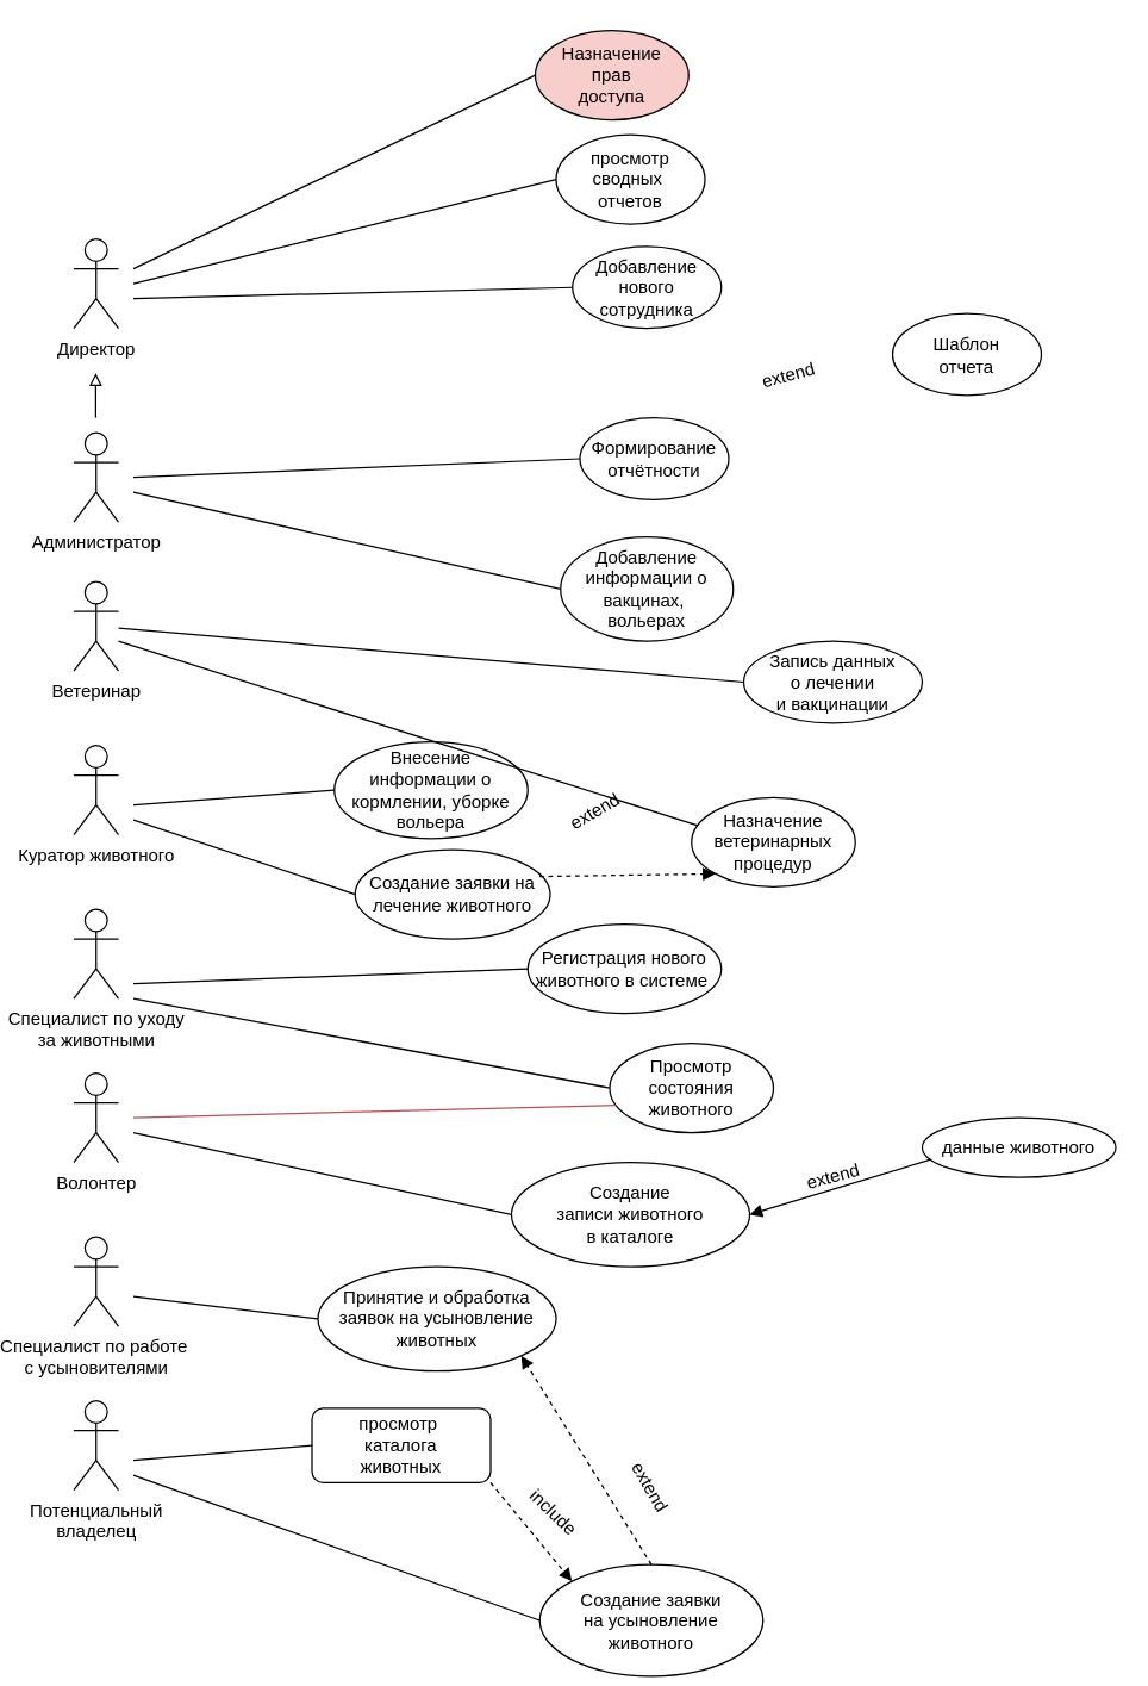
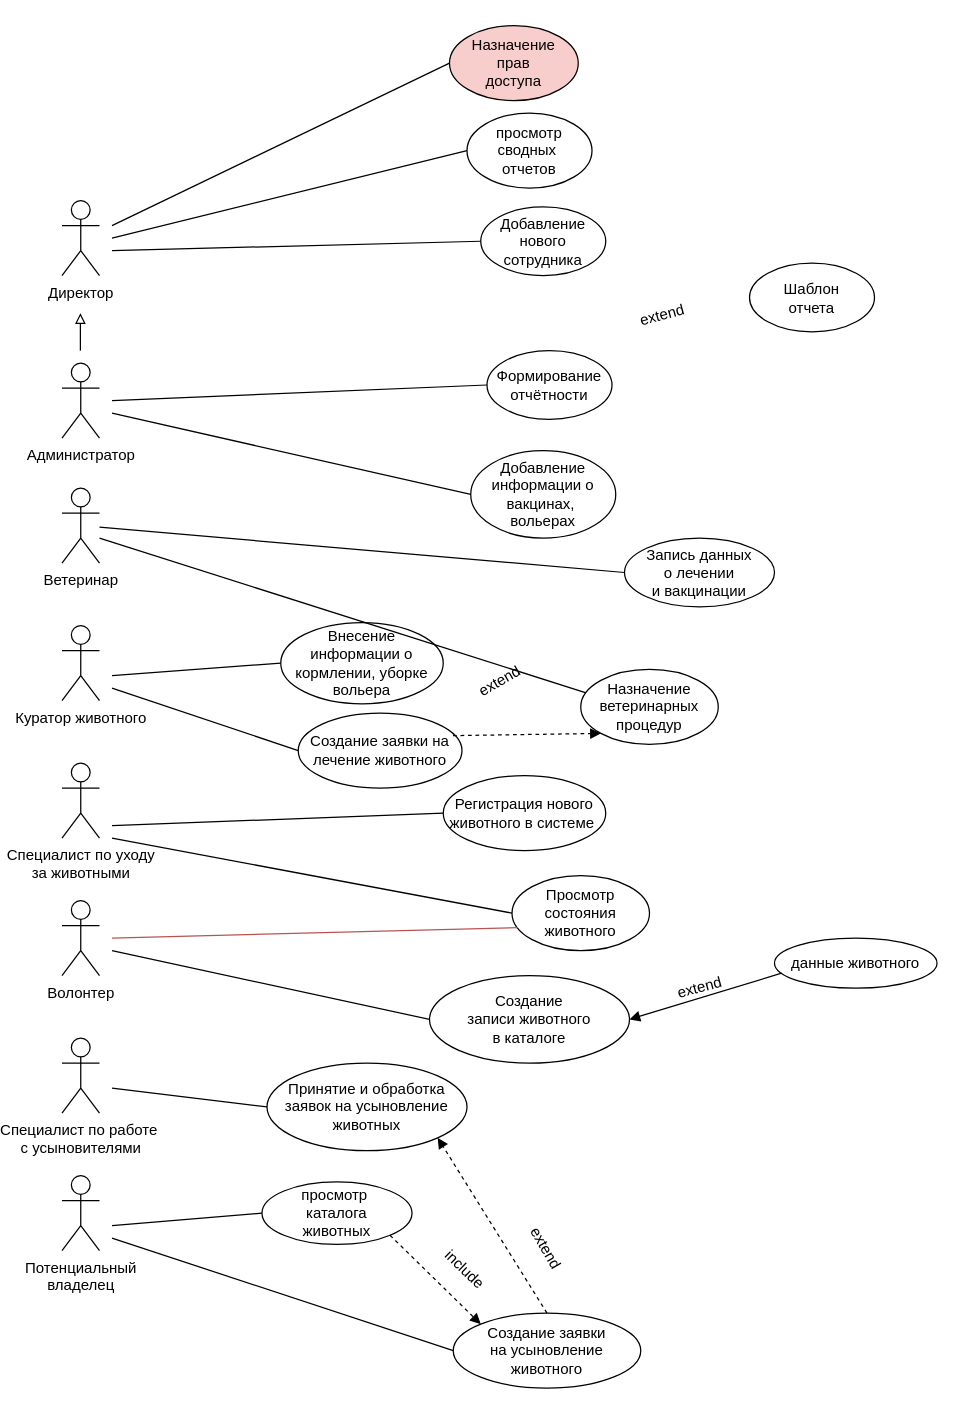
  <mxCell id="0" />
  <mxCell id="1" parent="0" />
  <mxCell id="2" value="Директор" style="shape=umlActor;verticalLabelPosition=bottom;verticalAlign=top;html=1;outlineConnect=0;" parent="1" vertex="1"><mxGeometry x="20" width="30" height="60" as="geometry" y="160" /></mxCell>
  <mxCell id="3" value="Администратор" style="shape=umlActor;verticalLabelPosition=bottom;verticalAlign=top;html=1;outlineConnect=0;" parent="1" vertex="1"><mxGeometry x="20" y="290" width="30" height="60" as="geometry" /></mxCell>
  <mxCell id="4" value="Ветеринар&lt;div&gt;&lt;br&gt;&lt;/div&gt;" style="shape=umlActor;verticalLabelPosition=bottom;verticalAlign=top;html=1;outlineConnect=0;" parent="1" vertex="1"><mxGeometry x="20" y="390" width="30" height="60" as="geometry" /></mxCell>
  <mxCell id="5" value="&lt;div&gt;Специалист по уходу&lt;/div&gt;&lt;div&gt;за животными&lt;/div&gt;&lt;div&gt;&lt;br&gt;&lt;/div&gt;" style="shape=umlActor;verticalLabelPosition=bottom;verticalAlign=top;html=1;outlineConnect=0;" parent="1" vertex="1"><mxGeometry x="20" y="610" width="30" height="60" as="geometry" /></mxCell>
  <mxCell id="6" value="&lt;div&gt;Куратор животного&lt;/div&gt;&lt;div&gt;&lt;br&gt;&lt;/div&gt;" style="shape=umlActor;verticalLabelPosition=bottom;verticalAlign=top;html=1;outlineConnect=0;" parent="1" vertex="1"><mxGeometry x="20" y="500" width="30" height="60" as="geometry" /></mxCell>
  <mxCell id="7" value="&lt;div&gt;Волонтер&lt;/div&gt;" style="shape=umlActor;verticalLabelPosition=bottom;verticalAlign=top;html=1;outlineConnect=0;" parent="1" vertex="1"><mxGeometry x="20" y="720" width="30" height="60" as="geometry" /></mxCell>
  <mxCell id="8" value="&lt;div&gt;Специалист по работе&amp;nbsp;&lt;/div&gt;&lt;div&gt;с усыновителями&lt;/div&gt;&lt;div&gt;&lt;br&gt;&lt;/div&gt;" style="shape=umlActor;verticalLabelPosition=bottom;verticalAlign=top;html=1;outlineConnect=0;" parent="1" vertex="1"><mxGeometry x="20" y="830" width="30" height="60" as="geometry" /></mxCell>
  <mxCell id="9" value="&lt;div&gt;Потенциальный&lt;/div&gt;&lt;div&gt;владелец&lt;/div&gt;" style="shape=umlActor;verticalLabelPosition=bottom;verticalAlign=top;html=1;outlineConnect=0;" parent="1" vertex="1"><mxGeometry x="20" y="940" width="30" height="60" as="geometry" /></mxCell>
  <mxCell id="10" value="" style="endArrow=none;html=1;rounded=0;entryX=0;entryY=0.5;entryDx=0;entryDy=0;" parent="1" target="49" edge="1"><mxGeometry width="50" height="50" relative="1" as="geometry"><mxPoint x="60" y="190" as="sourcePoint" /><mxPoint x="420" y="550" as="targetPoint" /></mxGeometry></mxCell>
  <mxCell id="11" value="Добавление&lt;div&gt;нового&lt;/div&gt;&lt;div&gt;сотрудника&lt;/div&gt;" style="ellipse;whiteSpace=wrap;html=1;" parent="1" vertex="1"><mxGeometry x="355" y="165" width="100" height="55" as="geometry" /></mxCell>
  <mxCell id="12" value="Формирование&lt;div&gt;отчётности&lt;/div&gt;" style="ellipse;whiteSpace=wrap;html=1;" parent="1" vertex="1"><mxGeometry x="360" y="280" width="100" height="55" as="geometry" /></mxCell>
  <mxCell id="13" value="" style="endArrow=none;html=1;rounded=0;entryX=0;entryY=0.5;entryDx=0;entryDy=0;" parent="1" target="12" edge="1"><mxGeometry width="50" height="50" relative="1" as="geometry"><mxPoint x="60" y="320" as="sourcePoint" /><mxPoint x="200" y="328" as="targetPoint" /></mxGeometry></mxCell>
  <mxCell id="14" value="Запись данных&lt;div&gt;о лечении&lt;/div&gt;&lt;div&gt;и вакцинации&lt;/div&gt;" style="ellipse;whiteSpace=wrap;html=1;" parent="1" vertex="1"><mxGeometry x="470" y="430" width="120" height="55" as="geometry" /></mxCell>
  <mxCell id="15" value="" style="endArrow=none;html=1;rounded=0;entryX=0;entryY=0.5;entryDx=0;entryDy=0;" parent="1" source="4" target="14" edge="1"><mxGeometry width="50" height="50" relative="1" as="geometry"><mxPoint x="70" y="340" as="sourcePoint" /><mxPoint x="210" y="398" as="targetPoint" /></mxGeometry></mxCell>
  <mxCell id="16" value="Внесение информации о кормлении, уборке вольера" style="ellipse;whiteSpace=wrap;html=1;" parent="1" vertex="1"><mxGeometry x="195" y="497.5" width="130" height="65" as="geometry" /></mxCell>
  <mxCell id="17" value="" style="endArrow=none;html=1;rounded=0;entryX=0;entryY=0.5;entryDx=0;entryDy=0;" parent="1" target="16" edge="1"><mxGeometry width="50" height="50" relative="1" as="geometry"><mxPoint x="60" y="540" as="sourcePoint" /><mxPoint x="190" y="468" as="targetPoint" /></mxGeometry></mxCell>
  <mxCell id="18" value="Создание заявки на лечение животного" style="ellipse;whiteSpace=wrap;html=1;" parent="1" vertex="1"><mxGeometry x="209" y="570" width="131" height="60" as="geometry" /></mxCell>
  <mxCell id="19" value="" style="endArrow=none;html=1;rounded=0;entryX=0;entryY=0.5;entryDx=0;entryDy=0;" parent="1" target="18" edge="1"><mxGeometry width="50" height="50" relative="1" as="geometry"><mxPoint x="60" y="550" as="sourcePoint" /><mxPoint x="150" y="558" as="targetPoint" /></mxGeometry></mxCell>
  <mxCell id="20" value="" style="endArrow=none;html=1;rounded=0;entryX=0.073;entryY=0.333;entryDx=0;entryDy=0;entryPerimeter=0;" parent="1" target="43" edge="1"><mxGeometry width="50" height="50" relative="1" as="geometry"><mxPoint x="50" y="430" as="sourcePoint" /><mxPoint x="290" y="520" as="targetPoint" /></mxGeometry></mxCell>
  <mxCell id="21" value="Регистрация нового животного в системе&amp;nbsp;" style="ellipse;whiteSpace=wrap;html=1;" parent="1" vertex="1"><mxGeometry x="325" y="620" width="130" height="60" as="geometry" /></mxCell>
  <mxCell id="22" value="Просмотр&lt;div&gt;состояния&lt;/div&gt;&lt;div&gt;животного&lt;/div&gt;" style="ellipse;whiteSpace=wrap;html=1;" parent="1" vertex="1"><mxGeometry x="380" y="700" width="110" height="60" as="geometry" /></mxCell>
  <mxCell id="23" value="" style="endArrow=none;html=1;rounded=0;entryX=0;entryY=0.5;entryDx=0;entryDy=0;" parent="1" target="21" edge="1"><mxGeometry width="50" height="50" relative="1" as="geometry"><mxPoint x="60" y="660" as="sourcePoint" /><mxPoint x="195" y="630" as="targetPoint" /></mxGeometry></mxCell>
  <mxCell id="24" value="" style="endArrow=none;html=1;rounded=0;entryX=0;entryY=0.5;entryDx=0;entryDy=0;" parent="1" target="22" edge="1"><mxGeometry width="50" height="50" relative="1" as="geometry"><mxPoint x="60" y="670" as="sourcePoint" /><mxPoint x="130" y="700" as="targetPoint" /></mxGeometry></mxCell>
  <mxCell id="25" value="Создание&lt;div&gt;записи животного&lt;/div&gt;&lt;div&gt;в каталоге&lt;/div&gt;" style="ellipse;whiteSpace=wrap;html=1;" parent="1" vertex="1"><mxGeometry x="314" y="780" width="160" height="70" as="geometry" /></mxCell>
  <mxCell id="26" value="" style="endArrow=none;html=1;rounded=0;entryX=0;entryY=0.5;entryDx=0;entryDy=0;" parent="1" target="25" edge="1"><mxGeometry width="50" height="50" relative="1" as="geometry"><mxPoint x="60" y="760" as="sourcePoint" /><mxPoint x="333" y="735" as="targetPoint" /></mxGeometry></mxCell>
  <mxCell id="27" value="данные животного" style="ellipse;whiteSpace=wrap;html=1;" parent="1" vertex="1"><mxGeometry x="590" y="750" width="130" height="40" as="geometry" /></mxCell>
  <mxCell id="28" value="" style="endArrow=block;html=1;rounded=0;endFill=1;exitX=0.044;exitY=0.701;exitDx=0;exitDy=0;entryX=1;entryY=0.5;entryDx=0;entryDy=0;dashed=0;exitPerimeter=0;" parent="1" source="27" target="25" edge="1"><mxGeometry width="50" height="50" relative="1" as="geometry"><mxPoint x="20" y="870" as="sourcePoint" /><mxPoint x="-140" y="650" as="targetPoint" /></mxGeometry></mxCell>
  <mxCell id="29" value="" style="endArrow=none;html=1;rounded=0;entryX=0.041;entryY=0.693;entryDx=0;entryDy=0;entryPerimeter=0;fillColor=#f8cecc;strokeColor=#b85450;" parent="1" target="22" edge="1"><mxGeometry width="50" height="50" relative="1" as="geometry"><mxPoint x="60" y="750" as="sourcePoint" /><mxPoint x="240" y="760" as="targetPoint" /></mxGeometry></mxCell>
  <mxCell id="30" value="Принятие и обработка заявок на усыновление животных" style="ellipse;whiteSpace=wrap;html=1;" parent="1" vertex="1"><mxGeometry x="184" y="850" width="160" height="70" as="geometry" /></mxCell>
  <mxCell id="31" value="" style="endArrow=none;html=1;rounded=0;entryX=0;entryY=0.5;entryDx=0;entryDy=0;" parent="1" target="30" edge="1"><mxGeometry width="50" height="50" relative="1" as="geometry"><mxPoint x="60" y="870" as="sourcePoint" /><mxPoint x="318" y="835" as="targetPoint" /></mxGeometry></mxCell>
  <mxCell id="32" value="" style="endArrow=none;html=1;rounded=0;entryX=0;entryY=0.5;entryDx=0;entryDy=0;" parent="1" target="33" edge="1"><mxGeometry width="50" height="50" relative="1" as="geometry"><mxPoint x="60" y="980" as="sourcePoint" /><mxPoint x="260" y="1030" as="targetPoint" /></mxGeometry></mxCell>
- <mxCell id="33" value="просмотр&amp;nbsp;&lt;div&gt;каталога&lt;/div&gt;&lt;div&gt;животных&lt;/div&gt;" style="whiteSpace=wrap;html=1;rounded=1;" parent="1" vertex="1"><mxGeometry x="180" y="945" width="120" height="50" as="geometry" /></mxCell>
+ <mxCell id="33" value="просмотр&amp;nbsp;&lt;div&gt;каталога&lt;/div&gt;&lt;div&gt;животных&lt;/div&gt;" style="ellipse;whiteSpace=wrap;html=1;" parent="1" vertex="1"><mxGeometry x="180" y="945" width="120" height="50" as="geometry" /></mxCell>
  <mxCell id="34" value="" style="endArrow=block;html=1;rounded=0;endFill=1;exitX=1;exitY=1;exitDx=0;exitDy=0;entryX=0;entryY=0;entryDx=0;entryDy=0;dashed=1;" parent="1" source="33" target="35" edge="1"><mxGeometry width="50" height="50" relative="1" as="geometry"><mxPoint x="640" y="875" as="sourcePoint" /><mxPoint x="417" y="839" as="targetPoint" /></mxGeometry></mxCell>
- <mxCell id="35" value="Создание заявки&lt;div&gt;на усыновление&lt;/div&gt;&lt;div&gt;животного&lt;/div&gt;" style="ellipse;whiteSpace=wrap;html=1;" parent="1" vertex="1"><mxGeometry x="333" y="1050" width="150" height="75" as="geometry" /></mxCell>
+ <mxCell id="35" value="Создание заявки&lt;div&gt;на усыновление&lt;/div&gt;&lt;div&gt;животного&lt;/div&gt;" style="ellipse;whiteSpace=wrap;html=1;" parent="1" vertex="1"><mxGeometry x="333" y="1050" width="150" height="60" as="geometry" /></mxCell>
  <mxCell id="36" value="" style="endArrow=none;html=1;rounded=0;entryX=0;entryY=0.5;entryDx=0;entryDy=0;" parent="1" target="35" edge="1"><mxGeometry width="50" height="50" relative="1" as="geometry"><mxPoint x="60" y="990" as="sourcePoint" /><mxPoint x="270" y="1025" as="targetPoint" /></mxGeometry></mxCell>
  <mxCell id="37" value="" style="endArrow=block;html=1;rounded=0;endFill=1;exitX=0.5;exitY=0;exitDx=0;exitDy=0;entryX=1;entryY=1;entryDx=0;entryDy=0;dashed=1;" parent="1" source="35" target="30" edge="1"><mxGeometry width="50" height="50" relative="1" as="geometry"><mxPoint x="275" y="1040" as="sourcePoint" /><mxPoint x="330" y="1089" as="targetPoint" /></mxGeometry></mxCell>
  <mxCell id="38" value="extend" style="text;html=1;align=center;verticalAlign=middle;resizable=0;points=[];autosize=1;strokeColor=none;fillColor=none;rotation=-15;" parent="1" vertex="1"><mxGeometry x="500" y="775" width="60" height="30" as="geometry" /></mxCell>
  <mxCell id="39" value="extend" style="text;html=1;align=center;verticalAlign=middle;resizable=0;points=[];autosize=1;strokeColor=none;fillColor=none;rotation=60;" parent="1" vertex="1"><mxGeometry x="377" y="983" width="60" height="30" as="geometry" /></mxCell>
  <mxCell id="40" value="include" style="text;html=1;align=center;verticalAlign=middle;resizable=0;points=[];autosize=1;strokeColor=none;fillColor=none;rotation=44;" parent="1" vertex="1"><mxGeometry x="312" y="1000" width="60" height="30" as="geometry" /></mxCell>
  <mxCell id="41" value="extend" style="text;html=1;align=center;verticalAlign=middle;resizable=0;points=[];autosize=1;strokeColor=none;fillColor=none;rotation=-15;" parent="1" vertex="1"><mxGeometry x="470" y="237" width="60" height="30" as="geometry" /></mxCell>
  <mxCell id="42" value="Шаблон&lt;div&gt;отчета&lt;/div&gt;" style="ellipse;whiteSpace=wrap;html=1;" parent="1" vertex="1"><mxGeometry x="570" y="210" width="100" height="55" as="geometry" /></mxCell>
  <mxCell id="43" value="Назначение ветеринарных процедур" style="ellipse;whiteSpace=wrap;html=1;" parent="1" vertex="1"><mxGeometry x="435" y="535" width="110" height="60" as="geometry" /></mxCell>
  <mxCell id="44" value="" style="endArrow=block;html=1;rounded=0;endFill=1;exitX=0.945;exitY=0.3;exitDx=0;exitDy=0;entryX=0;entryY=1;entryDx=0;entryDy=0;dashed=1;exitPerimeter=0;" parent="1" source="18" target="43" edge="1"><mxGeometry width="50" height="50" relative="1" as="geometry"><mxPoint x="418" y="1060" as="sourcePoint" /><mxPoint x="331" y="920" as="targetPoint" /></mxGeometry></mxCell>
  <mxCell id="45" value="extend" style="text;html=1;align=center;verticalAlign=middle;resizable=0;points=[];autosize=1;strokeColor=none;fillColor=none;rotation=-30;" parent="1" vertex="1"><mxGeometry x="340" y="530" width="60" height="30" as="geometry" /></mxCell>
  <mxCell id="46" value="Назначение&lt;div&gt;прав&lt;/div&gt;&lt;div&gt;доступа&lt;/div&gt;" style="ellipse;whiteSpace=wrap;html=1;fillColor=#f8cecc;" parent="1" vertex="1"><mxGeometry x="330" y="20" width="103" height="60" as="geometry" /></mxCell>
  <mxCell id="47" value="" style="endArrow=none;html=1;rounded=0;entryX=0;entryY=0.5;entryDx=0;entryDy=0;" parent="1" target="46" edge="1"><mxGeometry width="50" height="50" relative="1" as="geometry"><mxPoint x="60" y="180" as="sourcePoint" /><mxPoint x="340" y="140" as="targetPoint" /></mxGeometry></mxCell>
  <mxCell id="48" value="" style="endArrow=none;html=1;rounded=0;entryX=0;entryY=0.5;entryDx=0;entryDy=0;" parent="1" target="11" edge="1"><mxGeometry width="50" height="50" relative="1" as="geometry"><mxPoint x="60" y="200" as="sourcePoint" /><mxPoint x="310" y="60" as="targetPoint" /></mxGeometry></mxCell>
  <mxCell id="49" value="просмотр сводных&amp;nbsp;&lt;div&gt;отчетов&lt;/div&gt;" style="ellipse;whiteSpace=wrap;html=1;" parent="1" vertex="1"><mxGeometry x="344" y="90" width="100" height="60" as="geometry" /></mxCell>
  <mxCell id="50" value="Добавление&lt;div&gt;информации о вакцинах,&amp;nbsp;&lt;/div&gt;&lt;div&gt;вольерах&lt;/div&gt;" style="ellipse;whiteSpace=wrap;html=1;" parent="1" vertex="1"><mxGeometry x="347" y="360" width="116" height="70" as="geometry" /></mxCell>
  <mxCell id="51" value="" style="endArrow=none;html=1;rounded=0;entryX=0;entryY=0.5;entryDx=0;entryDy=0;" parent="1" target="50" edge="1"><mxGeometry width="50" height="50" relative="1" as="geometry"><mxPoint x="60" y="330" as="sourcePoint" /><mxPoint x="430" y="328" as="targetPoint" /></mxGeometry></mxCell>
  <mxCell id="52" value="" style="endArrow=block;html=1;rounded=0;endFill=0;" edge="1" parent="1"><mxGeometry width="50" height="50" relative="1" as="geometry"><mxPoint x="34.71" y="280" as="sourcePoint" /><mxPoint x="34.71" y="250" as="targetPoint" /></mxGeometry></mxCell>
